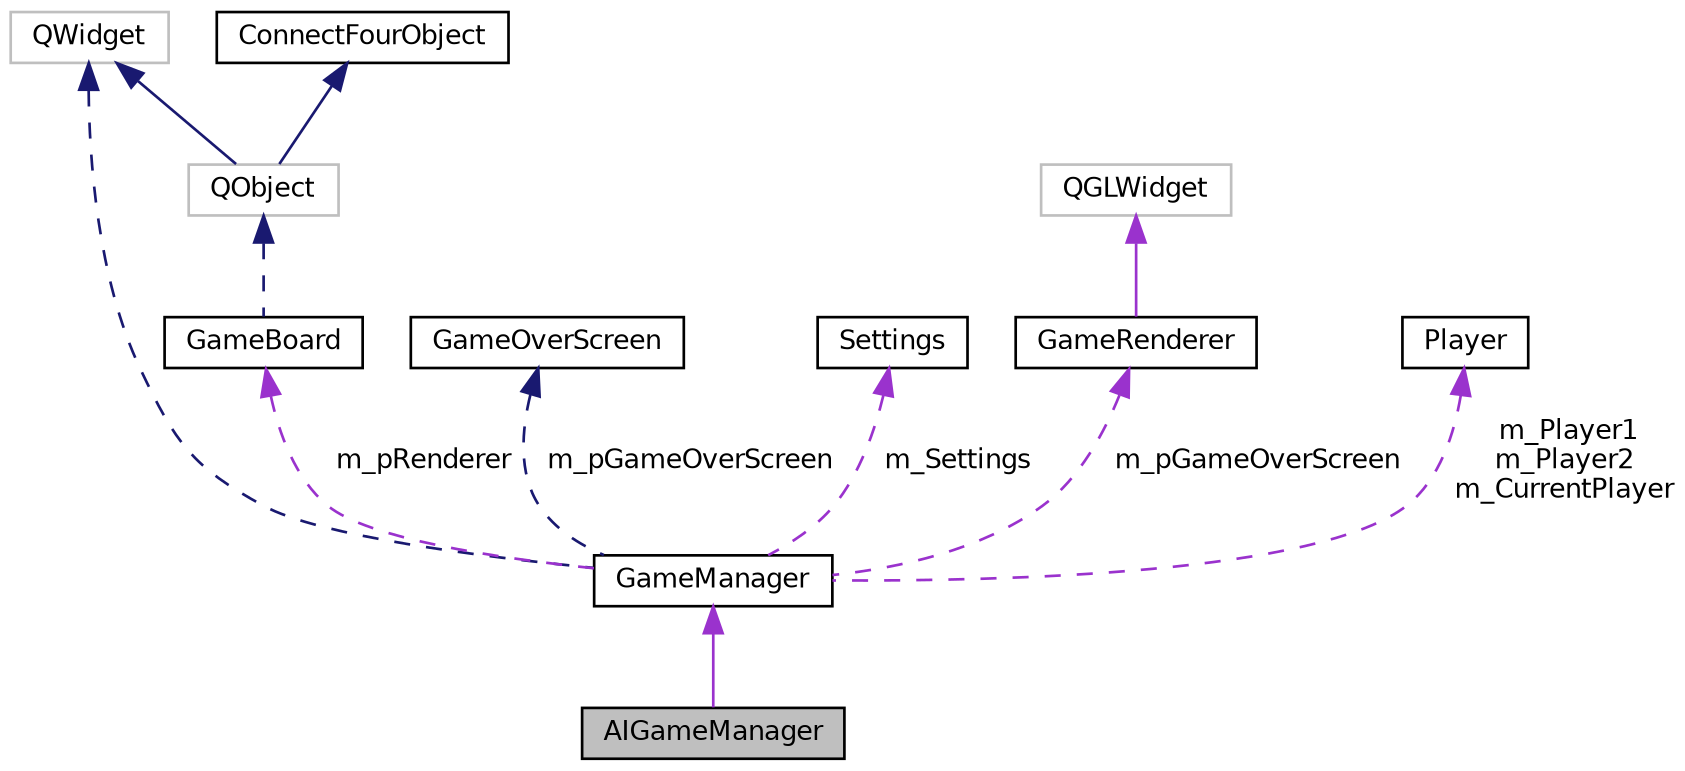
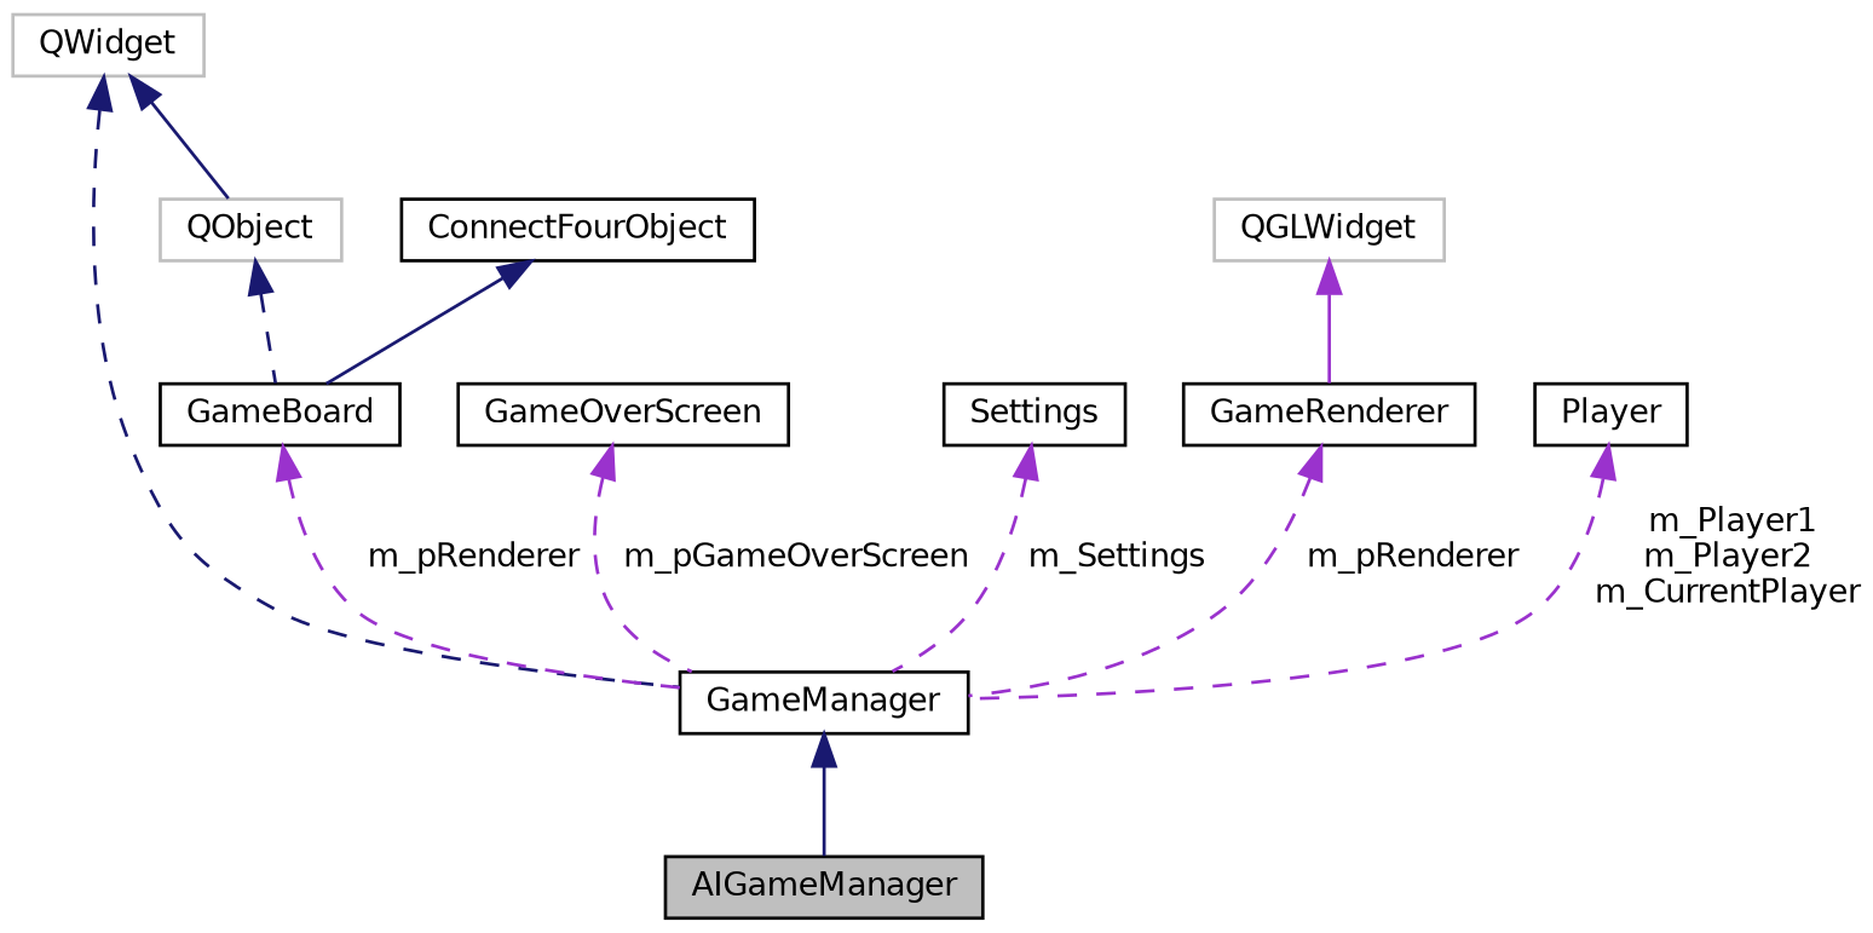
  digraph {
    node [color=black fillcolor=white fontname=Helvetica fontsize=10 shape=record style=filled]
    edge [color=darkorchid3 dir=back fontname=Helvetica fontsize=10 labelfontname=Helvetica labelfontsize=10 style=dashed]
    n1 [fillcolor=grey75 fontcolor=black height=0.2 label=AIGameManager width=0.4]
    n2 [height=0.2 label=GameManager width=0.4]
    n3 [color=grey75 height=0.2 label=QWidget width=0.4]
    n4 [color=grey75 height=0.2 label=QObject width=0.4]
    n5 [height=0.2 label=GameOverScreen width=0.4]
    n6 [height=0.2 label=Settings width=0.4]
    n7 [height=0.2 label=GameBoard width=0.4]
    n8 [height=0.2 label=ConnectFourObject width=0.4]
    n9 [height=0.2 label=GameRenderer width=0.4]
    n10 [color=grey75 height=0.2 label=QGLWidget width=0.4]
    n11 [height=0.2 label=Player width=0.4]
-   n2 -> n1 [style=solid]
+   n2 -> n1 [color=midnightblue style=solid]
    n3 -> n2 [color=midnightblue]
    n3 -> n4 [color=midnightblue style=solid]
    n4 -> n7 [color=midnightblue]
-   n5 -> n2 [color=midnightblue label=" m_pGameOverScreen"]
+   n5 -> n2 [label=" m_pGameOverScreen"]
    n6 -> n2 [label=" m_Settings"]
    n7 -> n2 [label=" m_pRenderer"]
-   n8 -> n4 [color=midnightblue style=solid]
-   n9 -> n2 [label=" m_pGameOverScreen"]
+   n8 -> n7 [color=midnightblue style=solid]
+   n9 -> n2 [label=" m_pRenderer"]
    n10 -> n9 [style=solid]
    n11 -> n2 [label=" m_Player1\nm_Player2\nm_CurrentPlayer"]
  }
